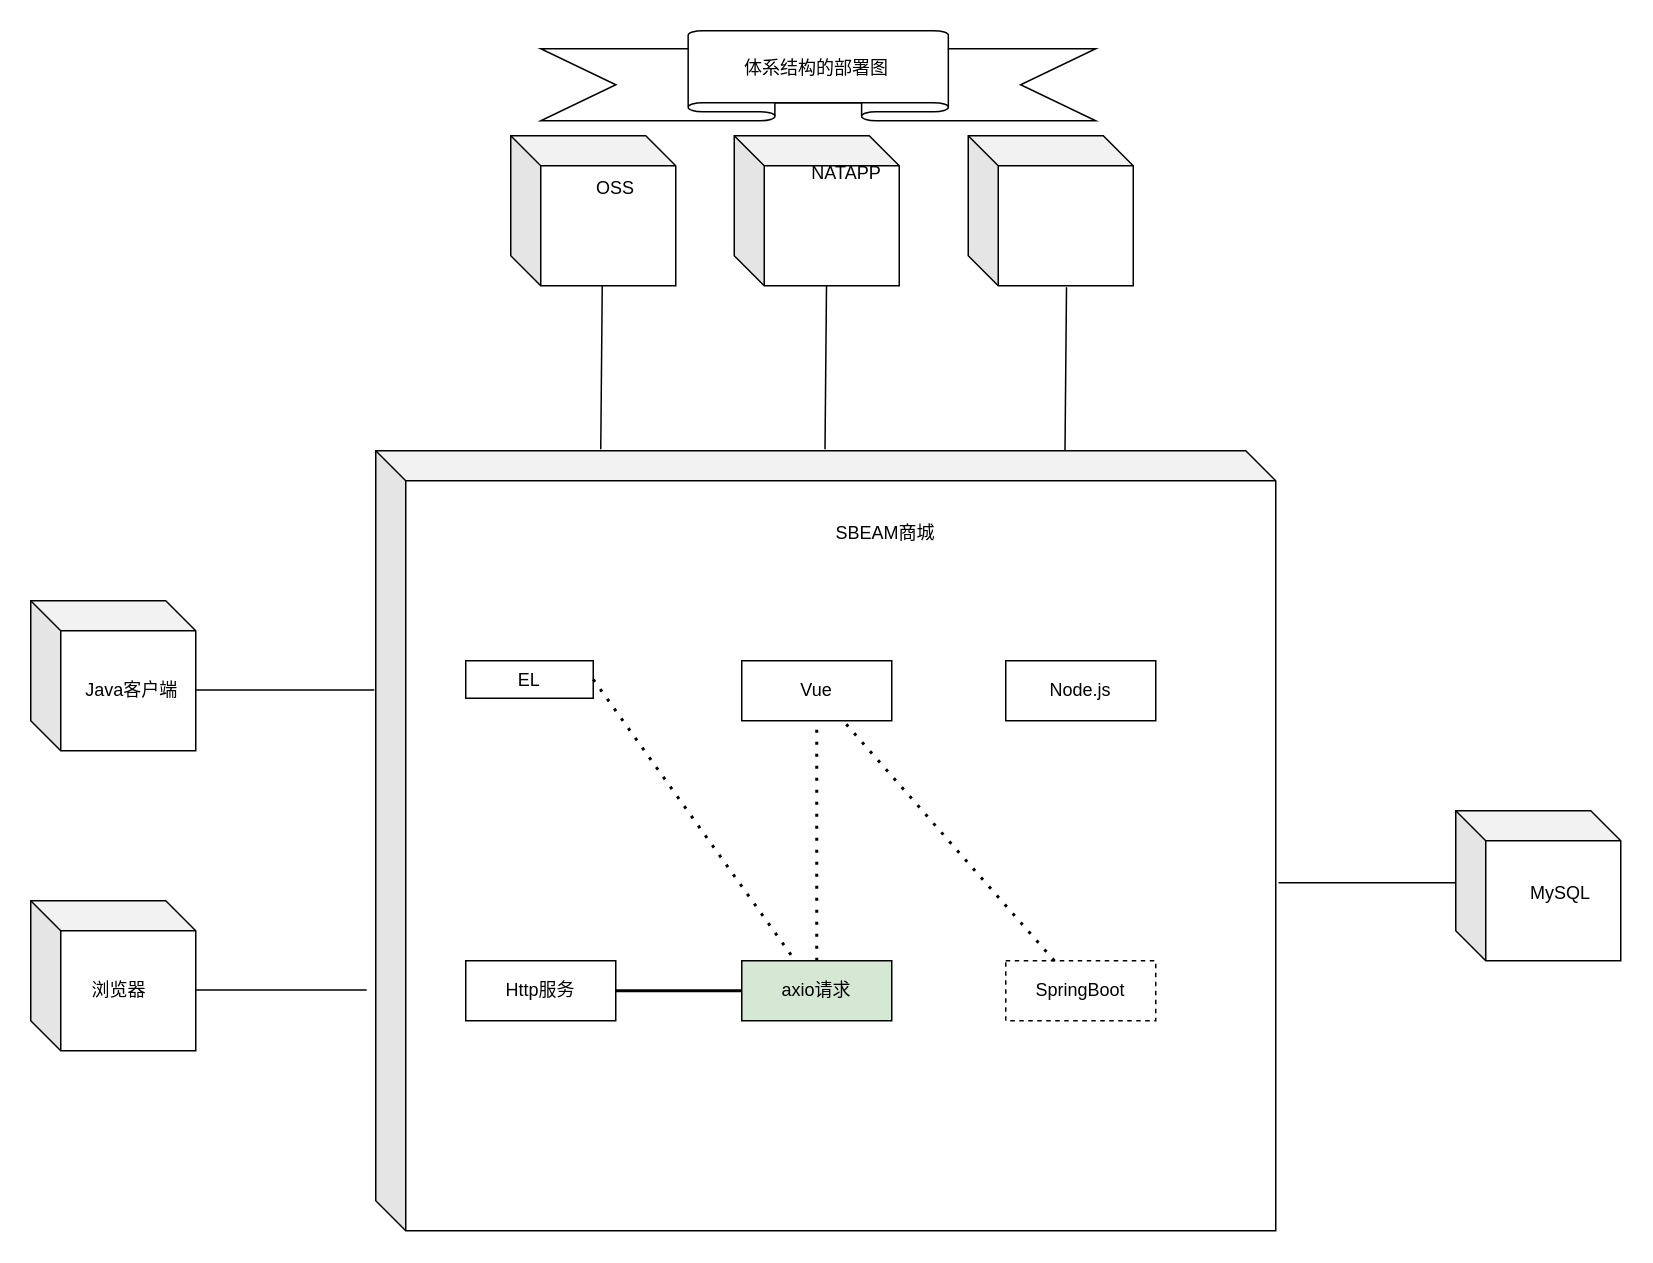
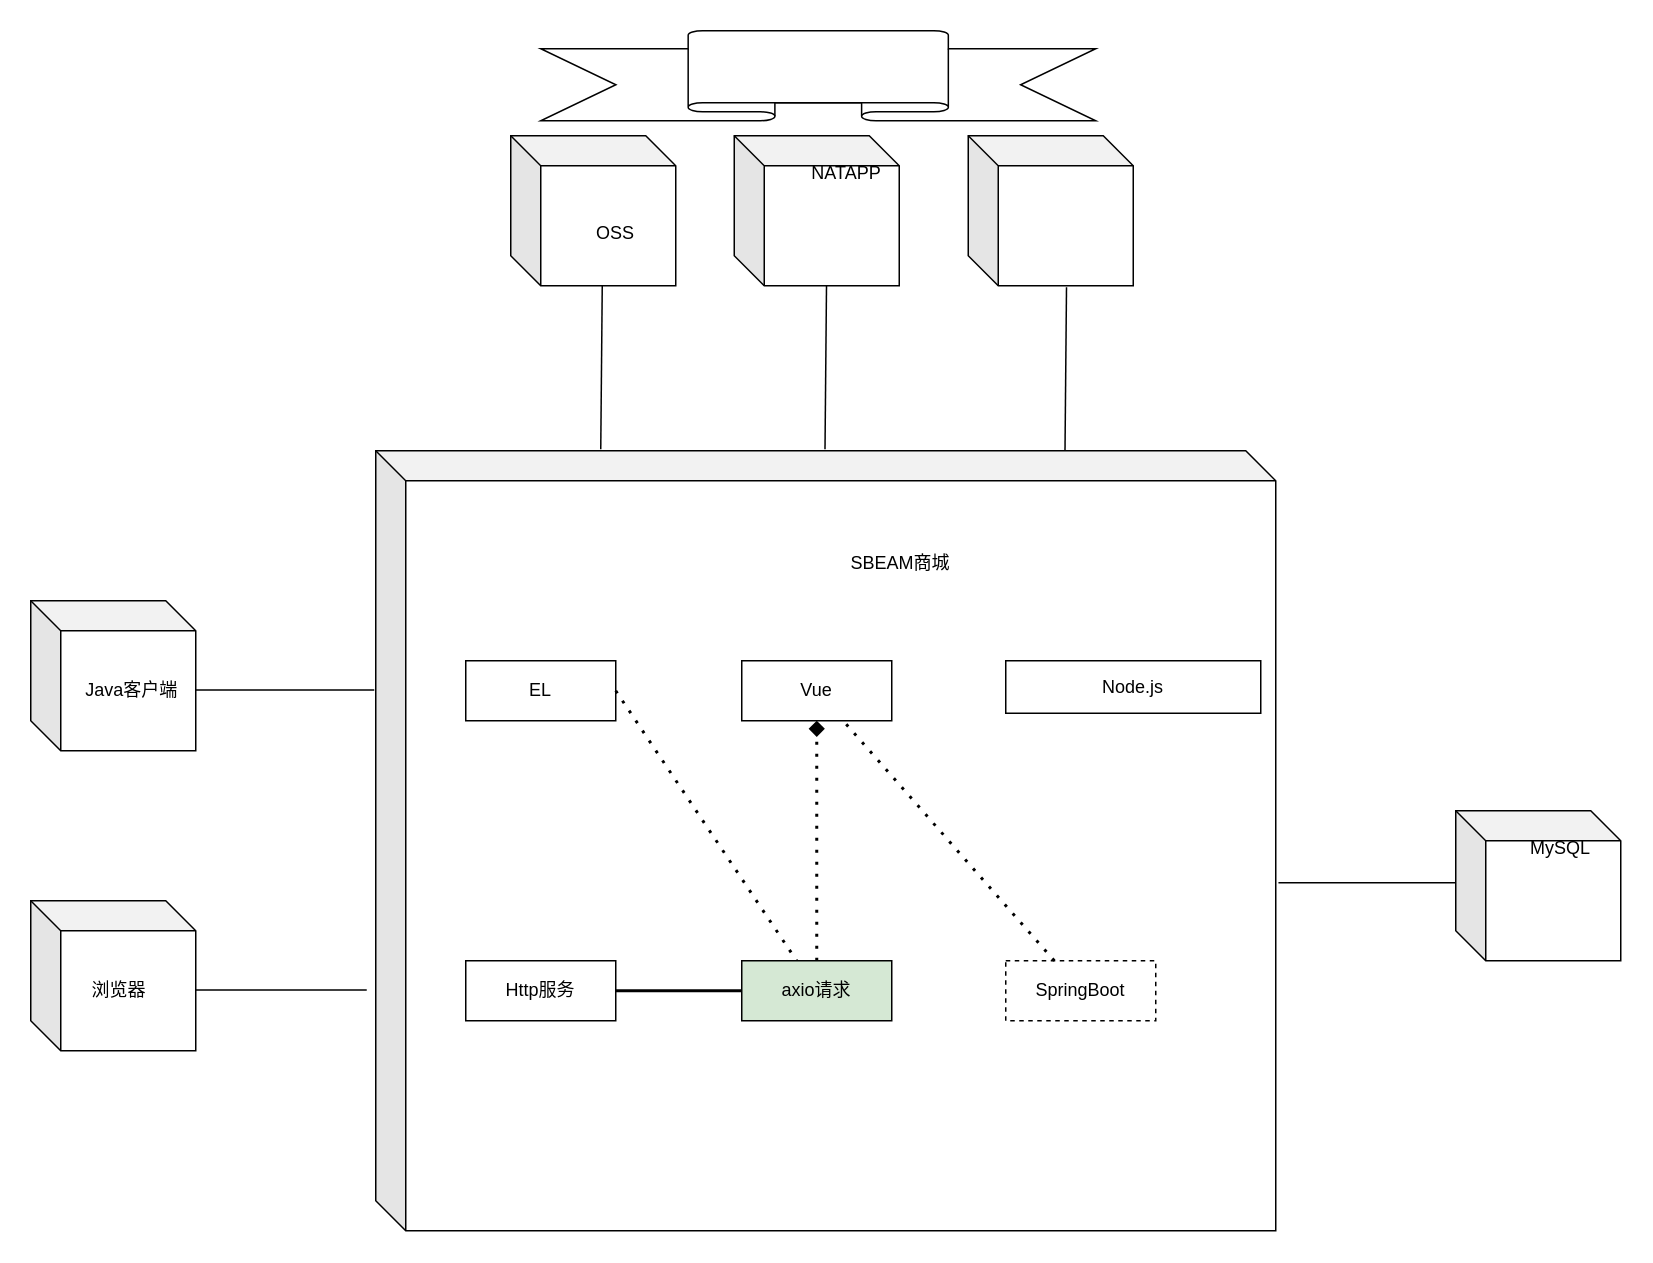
  <mxCell id="0" />
  <mxCell id="1" parent="0" />
  <mxCell id="2" value="" style="shape=cube;whiteSpace=wrap;html=1;boundedLbl=1;backgroundOutline=1;darkOpacity=0.05;darkOpacity2=0.1;rotation=0;" vertex="1" parent="1"><mxGeometry x="20" y="400" width="110" height="100" as="geometry" /></mxCell>
  <mxCell id="3" value="" style="shape=cube;whiteSpace=wrap;html=1;boundedLbl=1;backgroundOutline=1;darkOpacity=0.05;darkOpacity2=0.1;" vertex="1" parent="1"><mxGeometry x="250" y="300" width="600" height="520" as="geometry" /></mxCell>
  <mxCell id="4" value="" style="shape=cube;whiteSpace=wrap;html=1;boundedLbl=1;backgroundOutline=1;darkOpacity=0.05;darkOpacity2=0.1;rotation=0;" vertex="1" parent="1"><mxGeometry x="970" y="540" width="110" height="100" as="geometry" /></mxCell>
  <mxCell id="5" value="" style="shape=cube;whiteSpace=wrap;html=1;boundedLbl=1;backgroundOutline=1;darkOpacity=0.05;darkOpacity2=0.1;rotation=0;" vertex="1" parent="1"><mxGeometry x="340" y="90" width="110" height="100" as="geometry" /></mxCell>
  <mxCell id="6" value="" style="shape=cube;whiteSpace=wrap;html=1;boundedLbl=1;backgroundOutline=1;darkOpacity=0.05;darkOpacity2=0.1;rotation=0;" vertex="1" parent="1"><mxGeometry x="645" y="90" width="110" height="100" as="geometry" /></mxCell>
  <mxCell id="7" value="Java客户端" style="text;html=1;align=center;verticalAlign=middle;whiteSpace=wrap;rounded=0;" vertex="1" parent="1"><mxGeometry x="55" y="445" width="65" height="30" as="geometry" /></mxCell>
  <mxCell id="8" value="Web浏览器" style="text;html=1;align=center;verticalAlign=middle;whiteSpace=wrap;rounded=0;" vertex="1" parent="1"><mxGeometry x="50" y="645" width="70" height="30" as="geometry" /></mxCell>
- <mxCell id="9" value="MySQL" style="text;html=1;align=center;verticalAlign=middle;whiteSpace=wrap;rounded=0;" vertex="1" parent="1"><mxGeometry x="1010" y="580" width="60" height="30" as="geometry" /></mxCell>
- <mxCell id="10" value="OSS" style="text;html=1;align=center;verticalAlign=middle;whiteSpace=wrap;rounded=0;" vertex="1" parent="1"><mxGeometry x="380" y="110" width="60" height="30" as="geometry" /></mxCell>
+ <mxCell id="9" value="MySQL" style="text;html=1;align=center;verticalAlign=middle;whiteSpace=wrap;rounded=0;" vertex="1" parent="1"><mxGeometry x="1010" y="550" width="60" height="30" as="geometry" /></mxCell>
+ <mxCell id="10" value="OSS" style="text;html=1;align=center;verticalAlign=middle;whiteSpace=wrap;rounded=0;" vertex="1" parent="1"><mxGeometry x="380" y="140" width="60" height="30" as="geometry" /></mxCell>
  <mxCell id="11" value="" style="endArrow=none;html=1;rounded=0;exitX=0;exitY=0;exitDx=110;exitDy=60;exitPerimeter=0;" edge="1" parent="1"><mxGeometry width="50" height="50" relative="1" as="geometry"><mxPoint x="130" y="459.5" as="sourcePoint" /><mxPoint x="249" y="459.5" as="targetPoint" /></mxGeometry></mxCell>
  <mxCell id="12" value="" style="endArrow=none;html=1;rounded=0;exitX=0;exitY=0;exitDx=110;exitDy=60;exitPerimeter=0;" edge="1" parent="1"><mxGeometry width="50" height="50" relative="1" as="geometry"><mxPoint x="125" y="659.5" as="sourcePoint" /><mxPoint x="244" y="659.5" as="targetPoint" /></mxGeometry></mxCell>
  <mxCell id="13" value="" style="endArrow=none;html=1;rounded=0;exitX=1.003;exitY=0.554;exitDx=0;exitDy=0;exitPerimeter=0;entryX=0;entryY=0.48;entryDx=0;entryDy=0;entryPerimeter=0;" edge="1" parent="1" source="3" target="4"><mxGeometry width="50" height="50" relative="1" as="geometry"><mxPoint x="910" y="589.5" as="sourcePoint" /><mxPoint x="1029" y="589.5" as="targetPoint" /></mxGeometry></mxCell>
- <mxCell id="14" value="SBEAM商城" style="text;html=1;align=center;verticalAlign=middle;whiteSpace=wrap;rounded=0;" vertex="1" parent="1"><mxGeometry x="540" y="340" width="100" height="30" as="geometry" /></mxCell>
- <mxCell id="15" value="Node.js" style="whiteSpace=wrap;html=1;align=center;" vertex="1" parent="1"><mxGeometry x="670" y="440" width="100" height="40" as="geometry" /></mxCell>
- <mxCell id="16" value="EL" style="whiteSpace=wrap;html=1;align=center;" vertex="1" parent="1"><mxGeometry x="310" y="440" width="85" height="25" as="geometry" /></mxCell>
+ <mxCell id="14" value="SBEAM商城" style="text;html=1;align=center;verticalAlign=middle;whiteSpace=wrap;rounded=0;" vertex="1" parent="1"><mxGeometry x="550" y="360" width="100" height="30" as="geometry" /></mxCell>
+ <mxCell id="15" value="Node.js" style="whiteSpace=wrap;html=1;align=center;" vertex="1" parent="1"><mxGeometry x="670" y="440" width="170" height="35" as="geometry" /></mxCell>
+ <mxCell id="16" value="EL" style="whiteSpace=wrap;html=1;align=center;" vertex="1" parent="1"><mxGeometry x="310" y="440" width="100" height="40" as="geometry" /></mxCell>
  <mxCell id="17" value="Vue" style="whiteSpace=wrap;html=1;align=center;" vertex="1" parent="1"><mxGeometry x="494" y="440" width="100" height="40" as="geometry" /></mxCell>
  <mxCell id="18" value="SpringBoot" style="whiteSpace=wrap;html=1;align=center;dashed=1;" vertex="1" parent="1"><mxGeometry x="670" y="640" width="100" height="40" as="geometry" /></mxCell>
  <mxCell id="19" value="Http服务" style="whiteSpace=wrap;html=1;align=center;" vertex="1" parent="1"><mxGeometry x="310" y="640" width="100" height="40" as="geometry" /></mxCell>
  <mxCell id="20" value="" style="shape=cube;whiteSpace=wrap;html=1;boundedLbl=1;backgroundOutline=1;darkOpacity=0.05;darkOpacity2=0.1;rotation=0;" vertex="1" parent="1"><mxGeometry x="489" y="90" width="110" height="100" as="geometry" /></mxCell>
  <mxCell id="21" value="" style="endArrow=none;html=1;rounded=0;entryX=0;entryY=0;entryDx=65;entryDy=100;entryPerimeter=0;exitX=0.764;exitY=-0.002;exitDx=0;exitDy=0;exitPerimeter=0;" edge="1" parent="1"><mxGeometry width="50" height="50" relative="1" as="geometry"><mxPoint x="549.5" y="299" as="sourcePoint" /><mxPoint x="550.5" y="190" as="targetPoint" /></mxGeometry></mxCell>
  <mxCell id="22" value="NATAPP" style="text;html=1;align=center;verticalAlign=middle;whiteSpace=wrap;rounded=0;" vertex="1" parent="1"><mxGeometry x="534" y="100" width="60" height="30" as="geometry" /></mxCell>
  <mxCell id="23" value="" style="endArrow=none;dashed=1;html=1;dashPattern=1 3;strokeWidth=2;rounded=0;exitX=1;exitY=0.5;exitDx=0;exitDy=0;" edge="1" parent="1" source="16" target="24"><mxGeometry width="50" height="50" relative="1" as="geometry"><mxPoint x="500" y="750" as="sourcePoint" /><mxPoint x="550" y="700" as="targetPoint" /></mxGeometry></mxCell>
  <mxCell id="24" value="axio请求" style="whiteSpace=wrap;html=1;align=center;fillColor=#d5e8d4;" vertex="1" parent="1"><mxGeometry x="494" y="640" width="100" height="40" as="geometry" /></mxCell>
  <mxCell id="25" value="" style="endArrow=none;dashed=0;html=1;dashPattern=1 3;strokeWidth=2;rounded=0;exitX=1;exitY=0.5;exitDx=0;exitDy=0;entryX=0;entryY=0.5;entryDx=0;entryDy=0;" edge="1" parent="1" source="19" target="24"><mxGeometry width="50" height="50" relative="1" as="geometry"><mxPoint x="500" y="750" as="sourcePoint" /><mxPoint x="550" y="700" as="targetPoint" /></mxGeometry></mxCell>
- <mxCell id="26" value="" style="endArrow=none;dashed=1;html=1;dashPattern=1 3;strokeWidth=2;rounded=0;entryX=0.5;entryY=1;entryDx=0;entryDy=0;" edge="1" parent="1" source="24" target="17"><mxGeometry width="50" height="50" relative="1" as="geometry"><mxPoint x="500" y="750" as="sourcePoint" /><mxPoint x="550" y="700" as="targetPoint" /></mxGeometry></mxCell>
+ <mxCell id="26" value="" style="endArrow=diamond;dashed=1;html=1;dashPattern=1 3;strokeWidth=2;rounded=0;entryX=0.5;entryY=1;entryDx=0;entryDy=0;" edge="1" parent="1" source="24" target="17"><mxGeometry width="50" height="50" relative="1" as="geometry"><mxPoint x="500" y="750" as="sourcePoint" /><mxPoint x="550" y="700" as="targetPoint" /></mxGeometry></mxCell>
  <mxCell id="27" value="" style="endArrow=none;dashed=1;html=1;dashPattern=1 3;strokeWidth=2;rounded=0;" edge="1" parent="1" source="18" target="17"><mxGeometry width="50" height="50" relative="1" as="geometry"><mxPoint x="500" y="750" as="sourcePoint" /><mxPoint x="550" y="700" as="targetPoint" /></mxGeometry></mxCell>
  <mxCell id="28" value="" style="endArrow=none;html=1;rounded=0;entryX=0;entryY=0;entryDx=65;entryDy=100;entryPerimeter=0;exitX=0.764;exitY=-0.002;exitDx=0;exitDy=0;exitPerimeter=0;" edge="1" parent="1"><mxGeometry width="50" height="50" relative="1" as="geometry"><mxPoint x="400" y="299" as="sourcePoint" /><mxPoint x="401" y="190" as="targetPoint" /></mxGeometry></mxCell>
  <mxCell id="29" value="" style="shape=cube;whiteSpace=wrap;html=1;boundedLbl=1;backgroundOutline=1;darkOpacity=0.05;darkOpacity2=0.1;rotation=0;" vertex="1" parent="1"><mxGeometry x="20" y="600" width="110" height="100" as="geometry" /></mxCell>
  <mxCell id="30" value="" style="endArrow=none;html=1;rounded=0;entryX=0;entryY=0;entryDx=65;entryDy=100;entryPerimeter=0;exitX=0.764;exitY=-0.002;exitDx=0;exitDy=0;exitPerimeter=0;" edge="1" parent="1"><mxGeometry width="50" height="50" relative="1" as="geometry"><mxPoint x="709.5" y="300" as="sourcePoint" /><mxPoint x="710.5" y="191" as="targetPoint" /></mxGeometry></mxCell>
  <mxCell id="31" value="浏览器" style="text;strokeColor=none;fillColor=none;align=left;verticalAlign=middle;spacingLeft=4;spacingRight=4;overflow=hidden;points=[[0,0.5],[1,0.5]];portConstraint=eastwest;rotatable=0;whiteSpace=wrap;html=1;" vertex="1" parent="1"><mxGeometry x="55" y="645" width="80" height="30" as="geometry" /></mxCell>
  <mxCell id="32" value="" style="verticalLabelPosition=bottom;verticalAlign=top;html=1;shape=mxgraph.basic.banner" vertex="1" parent="1"><mxGeometry x="360" y="20" width="370" height="60" as="geometry" /></mxCell>
- <mxCell id="33" value="体系结构的部署图" style="text;html=1;align=center;verticalAlign=middle;whiteSpace=wrap;rounded=0;" vertex="1" parent="1"><mxGeometry x="494" y="30" width="100" height="30" as="geometry" /></mxCell>
